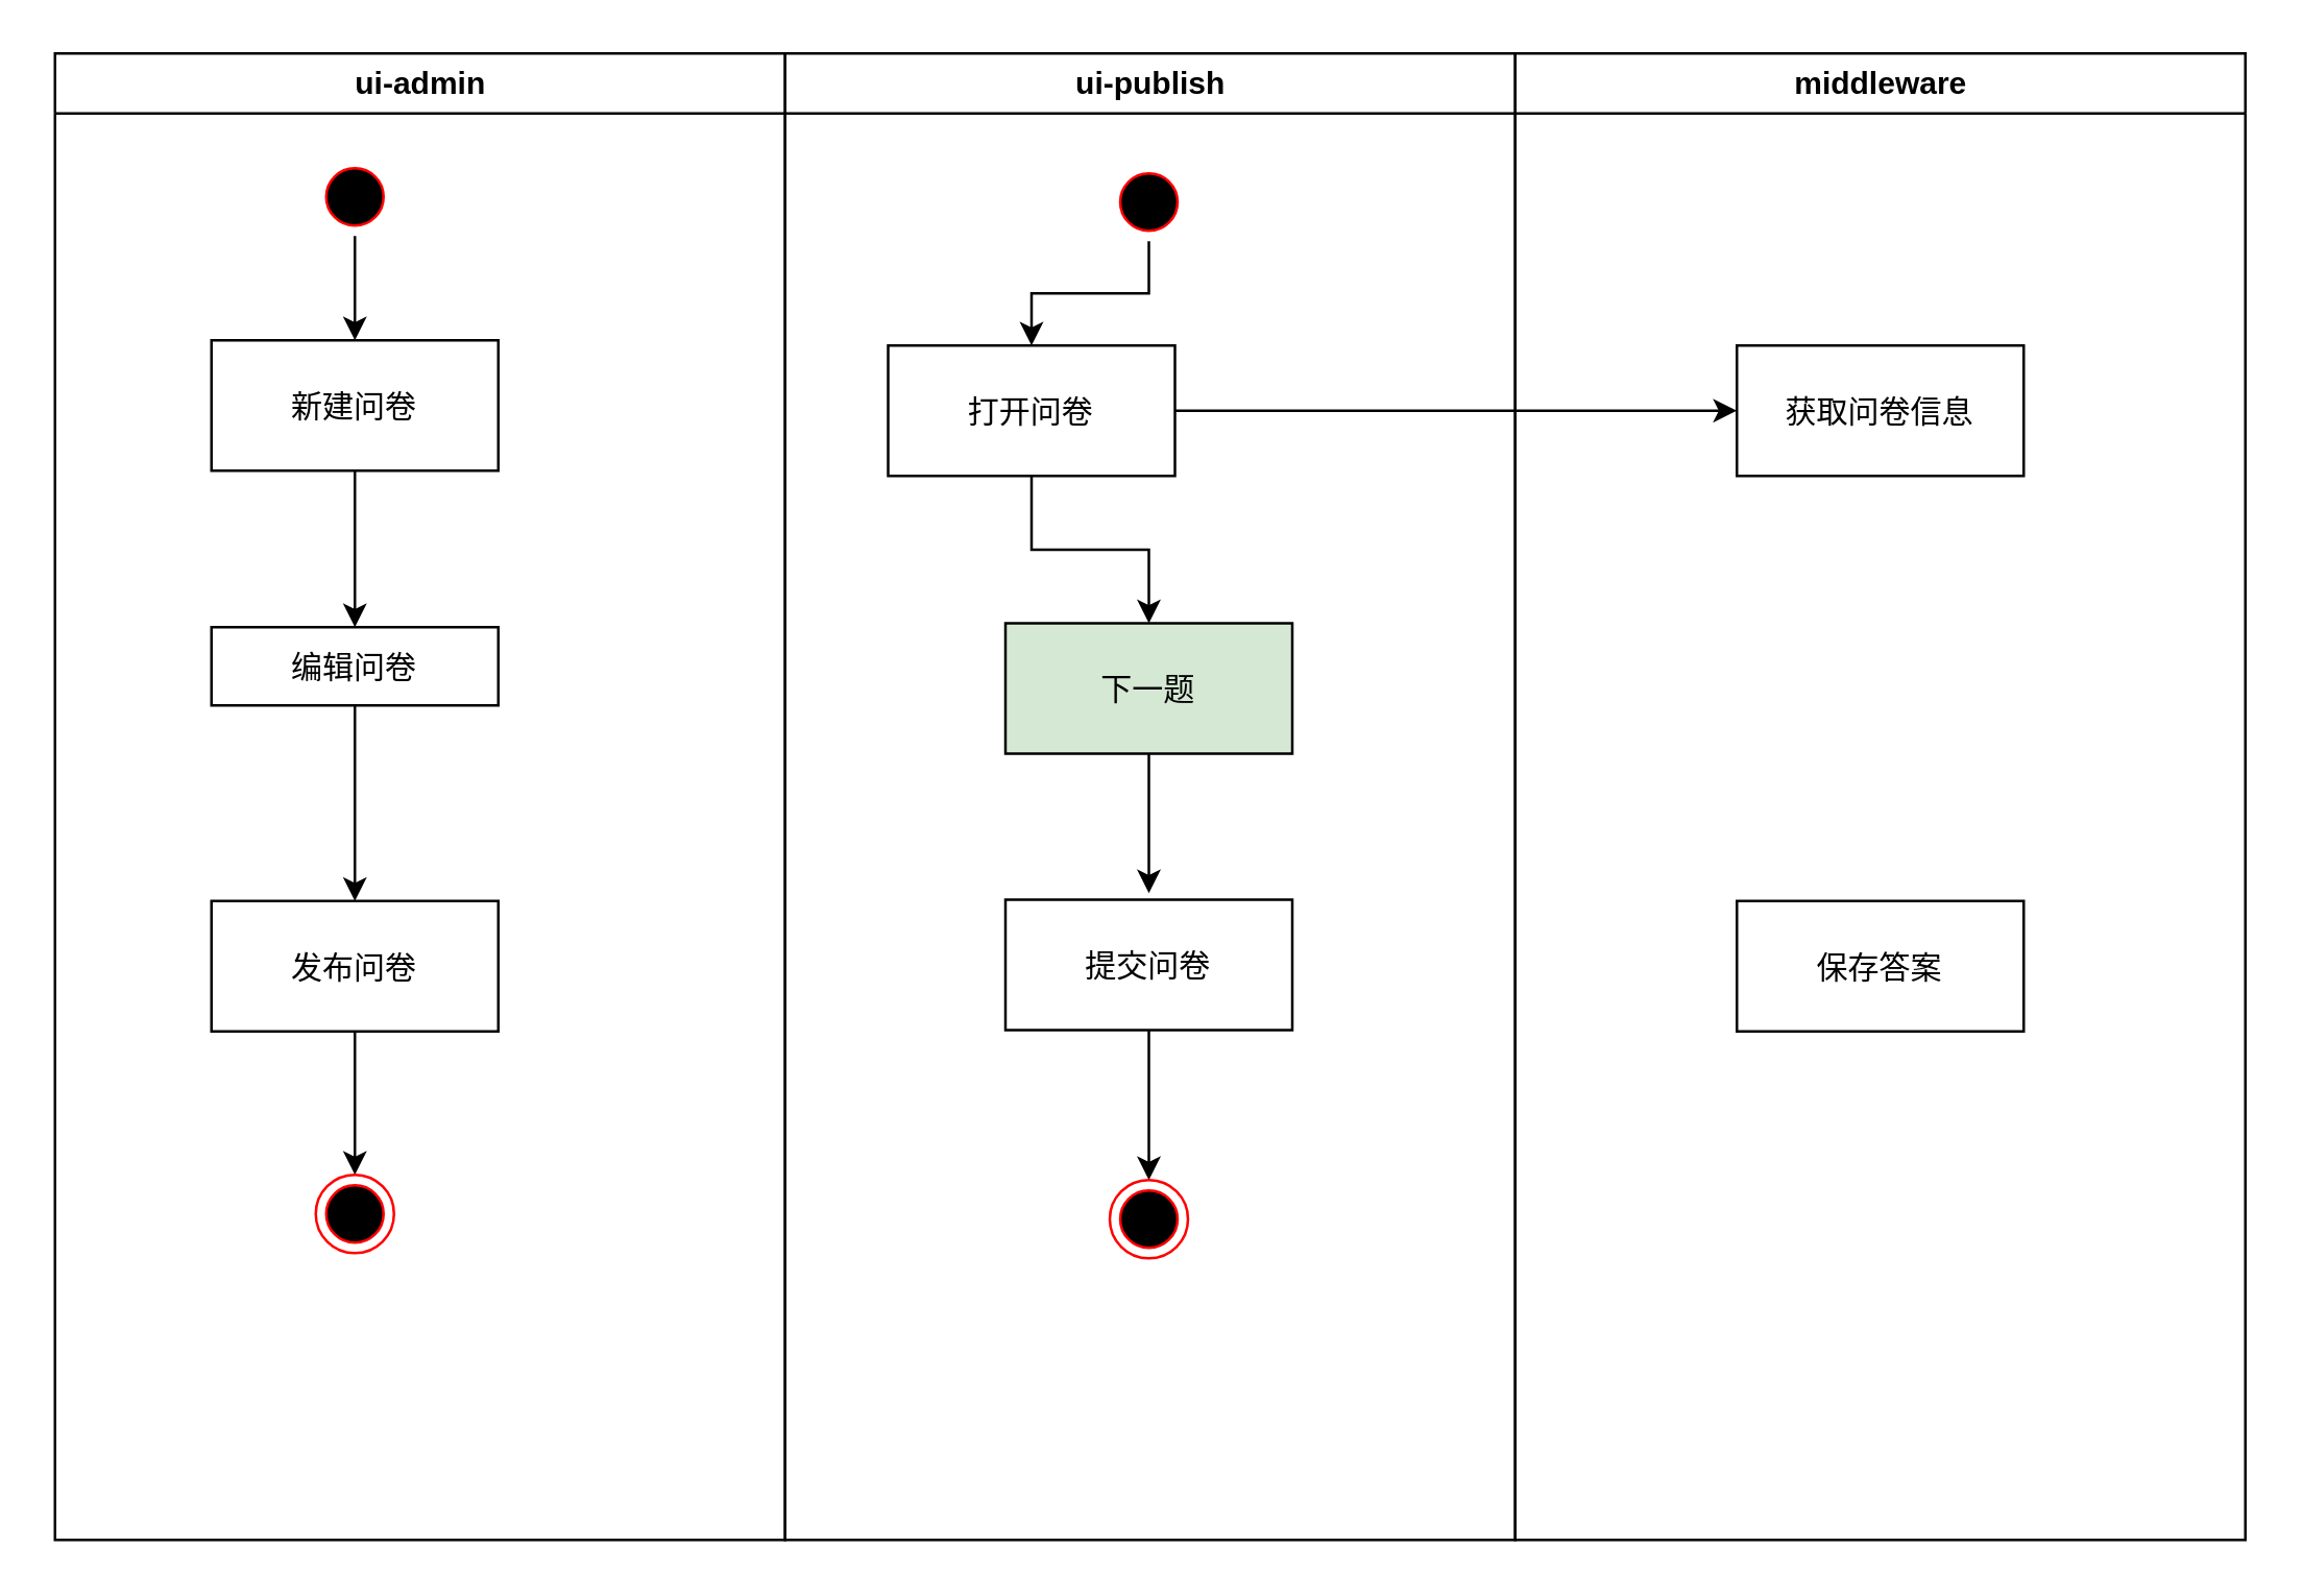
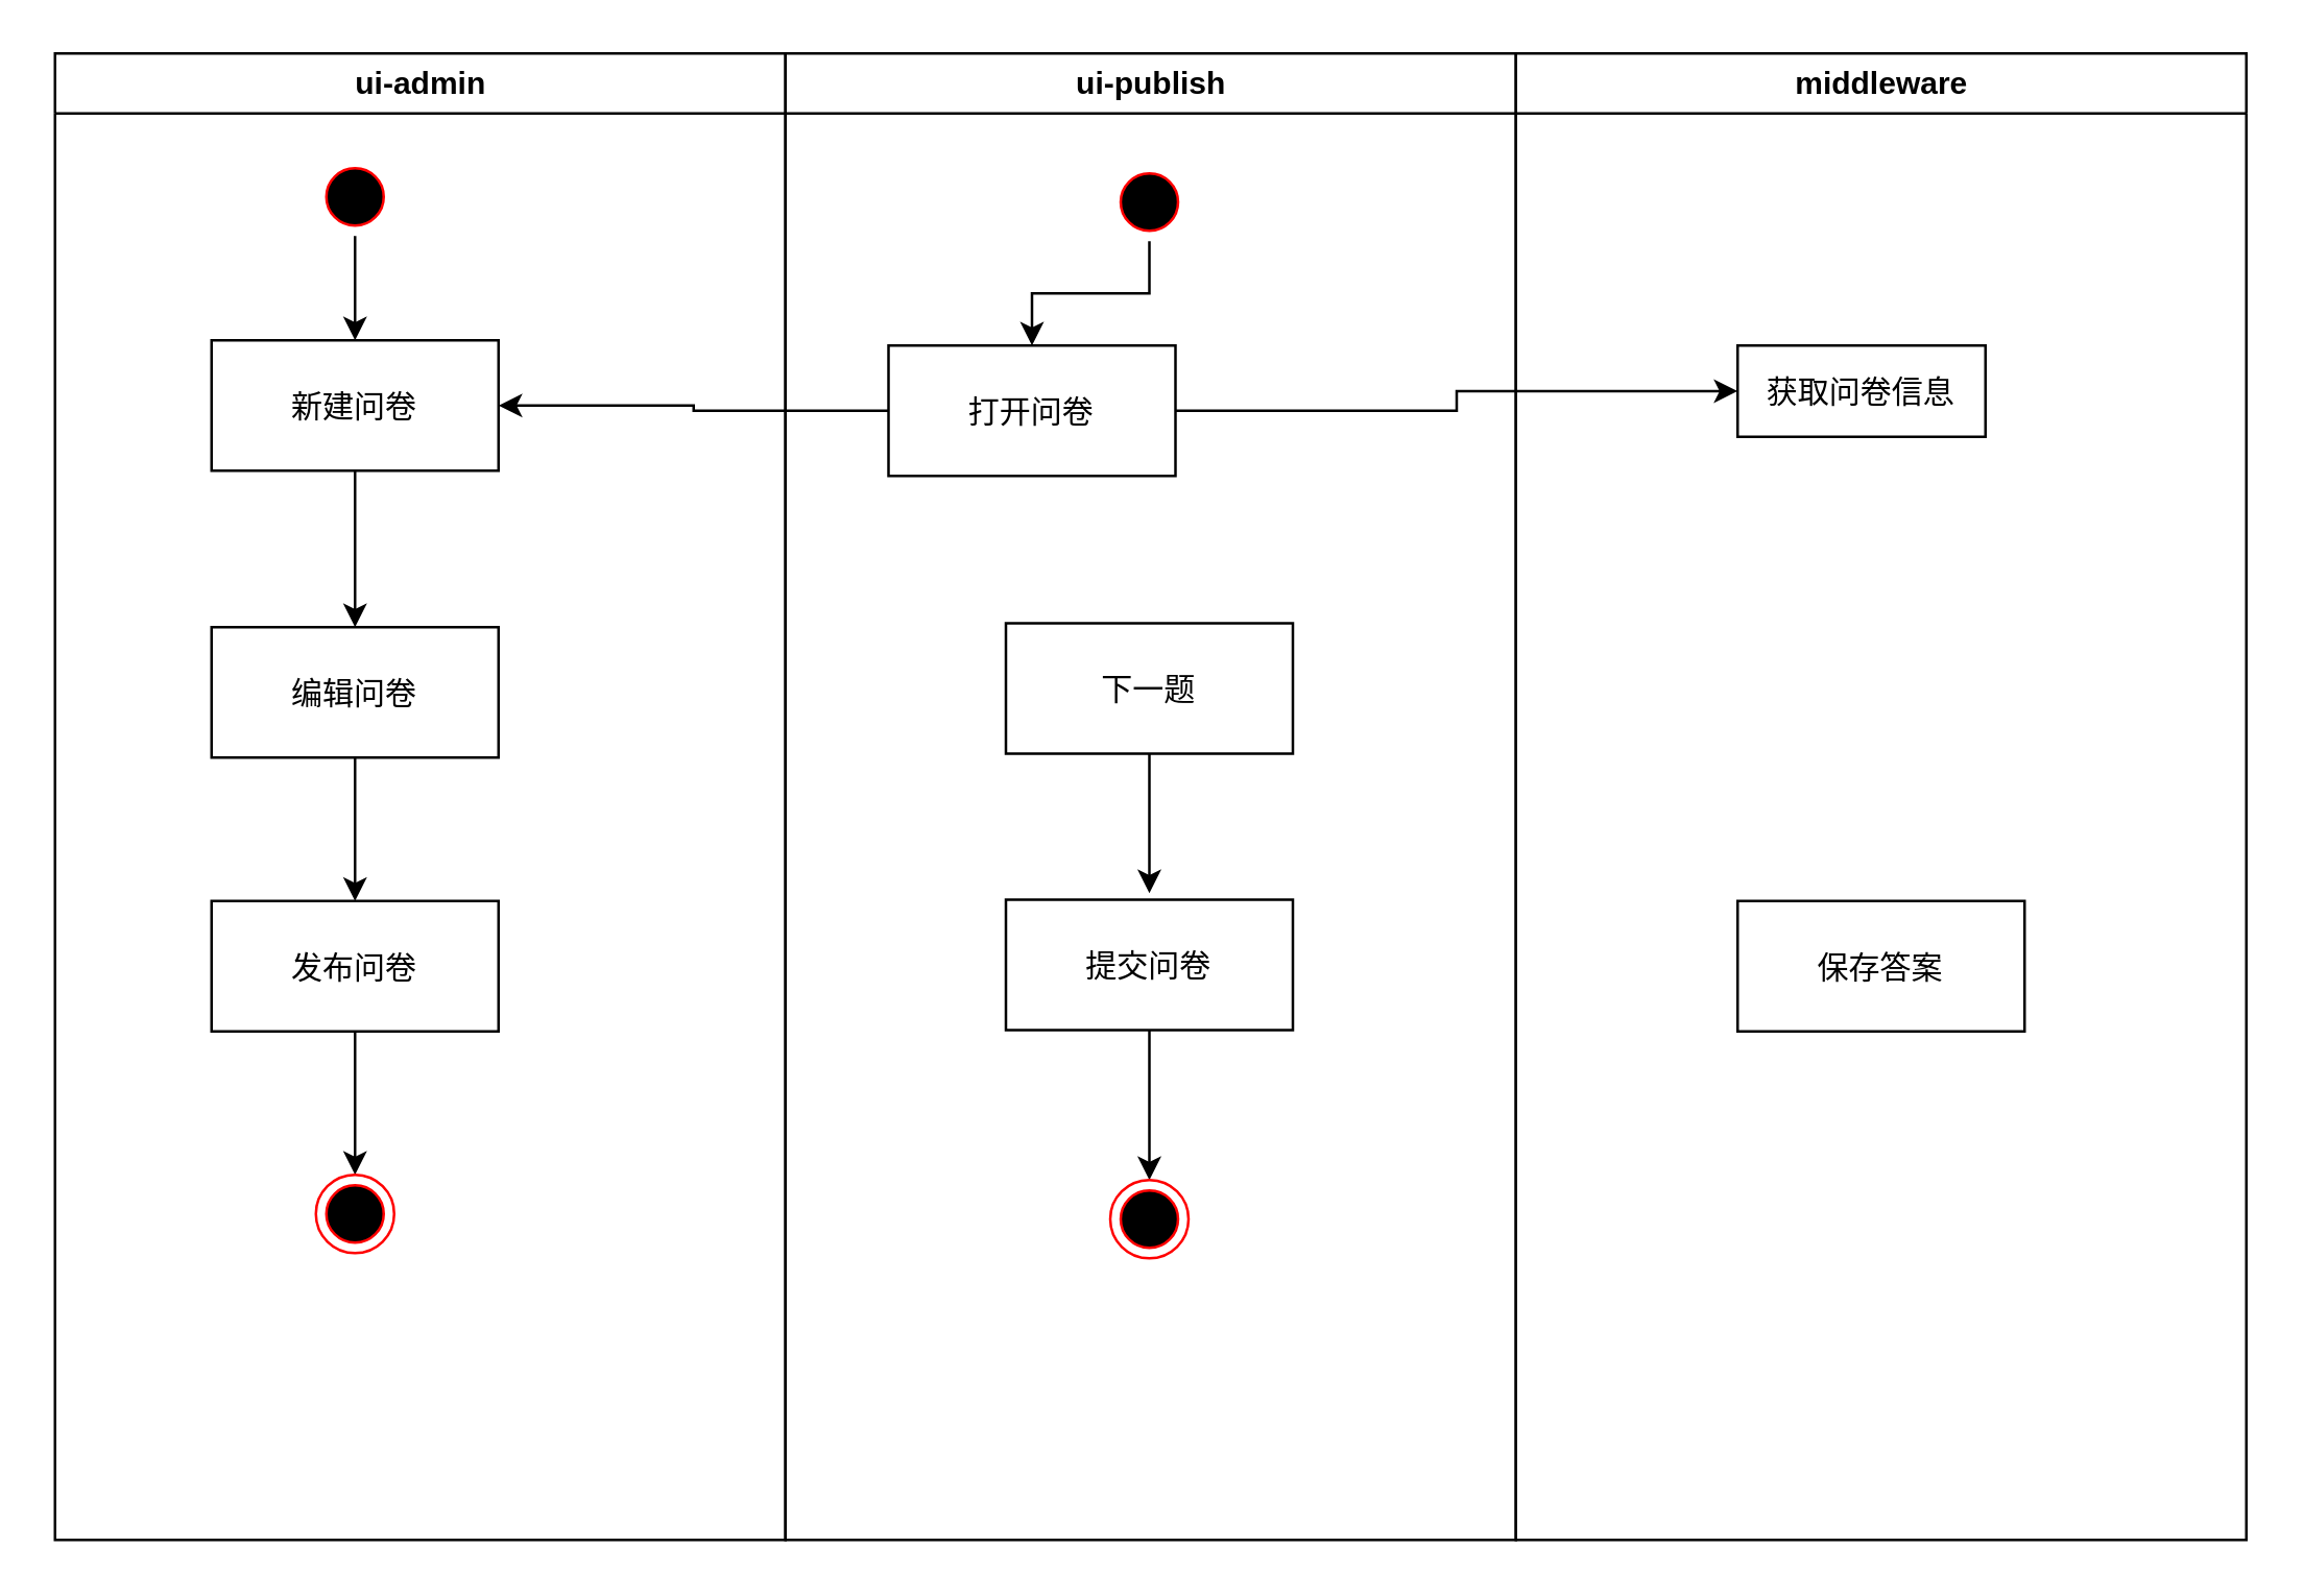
  <mxCell id="0" />
  <mxCell id="1" parent="0" />
  <mxCell id="2" value="ui-admin" style="swimlane;whiteSpace=wrap" parent="1" vertex="1"><mxGeometry x="20.5" y="20" width="280" height="570" as="geometry"><mxRectangle x="164.5" y="128" width="80" height="23" as="alternateBounds" /></mxGeometry></mxCell>
  <mxCell id="3" style="edgeStyle=orthogonalEdgeStyle;rounded=0;orthogonalLoop=1;jettySize=auto;html=1;" edge="1" parent="2" source="4" target="6"><mxGeometry relative="1" as="geometry" /></mxCell>
  <mxCell id="4" value="" style="ellipse;shape=startState;fillColor=#000000;strokeColor=#ff0000;" parent="2" vertex="1"><mxGeometry x="100" y="40" width="30" height="30" as="geometry" /></mxCell>
  <mxCell id="5" style="edgeStyle=orthogonalEdgeStyle;rounded=0;orthogonalLoop=1;jettySize=auto;html=1;" edge="1" parent="2" source="6" target="8"><mxGeometry relative="1" as="geometry" /></mxCell>
  <mxCell id="6" value="新建问卷" style="" parent="2" vertex="1"><mxGeometry x="60" y="110" width="110" height="50" as="geometry" /></mxCell>
  <mxCell id="7" style="edgeStyle=orthogonalEdgeStyle;rounded=0;orthogonalLoop=1;jettySize=auto;html=1;entryX=0.5;entryY=0;entryDx=0;entryDy=0;" edge="1" parent="2" source="8" target="10"><mxGeometry relative="1" as="geometry" /></mxCell>
- <mxCell id="8" value="编辑问卷" style="" parent="2" vertex="1"><mxGeometry x="60" y="220" width="110" height="30" as="geometry" /></mxCell>
+ <mxCell id="8" value="编辑问卷" style="" parent="2" vertex="1"><mxGeometry x="60" y="220" width="110" height="50" as="geometry" /></mxCell>
  <mxCell id="9" style="edgeStyle=orthogonalEdgeStyle;rounded=0;orthogonalLoop=1;jettySize=auto;html=1;entryX=0.5;entryY=0;entryDx=0;entryDy=0;" edge="1" parent="2" source="10" target="11"><mxGeometry relative="1" as="geometry" /></mxCell>
  <mxCell id="10" value="发布问卷" style="" parent="2" vertex="1"><mxGeometry x="60" y="325" width="110" height="50" as="geometry" /></mxCell>
  <mxCell id="11" value="" style="ellipse;shape=endState;fillColor=#000000;strokeColor=#ff0000" vertex="1" parent="2"><mxGeometry x="100" y="430" width="30" height="30" as="geometry" /></mxCell>
  <mxCell id="12" value="ui-publish" style="swimlane;whiteSpace=wrap" parent="1" vertex="1"><mxGeometry x="300.5" y="20" width="280" height="570" as="geometry" /></mxCell>
  <mxCell id="13" style="edgeStyle=orthogonalEdgeStyle;rounded=0;orthogonalLoop=1;jettySize=auto;html=1;entryX=0.5;entryY=0;entryDx=0;entryDy=0;" edge="1" parent="12" source="14" target="16"><mxGeometry relative="1" as="geometry" /></mxCell>
  <mxCell id="14" value="" style="ellipse;shape=startState;fillColor=#000000;strokeColor=#ff0000;" parent="12" vertex="1"><mxGeometry x="124.5" y="42" width="30" height="30" as="geometry" /></mxCell>
- <mxCell id="15" style="edgeStyle=orthogonalEdgeStyle;rounded=0;orthogonalLoop=1;jettySize=auto;html=1;" edge="1" parent="12" source="16" target="17"><mxGeometry relative="1" as="geometry" /></mxCell>
+ <mxCell id="15" style="edgeStyle=orthogonalEdgeStyle;rounded=0;orthogonalLoop=1;jettySize=auto;html=1;" edge="1" parent="12" source="16" target="6"><mxGeometry relative="1" as="geometry" /></mxCell>
  <mxCell id="16" value="打开问卷" style="" parent="12" vertex="1"><mxGeometry x="39.5" y="112" width="110" height="50" as="geometry" /></mxCell>
- <mxCell id="17" value="下一题" style="fillColor=#d5e8d4;" parent="12" vertex="1"><mxGeometry x="84.5" y="218.5" width="110" height="50" as="geometry" /></mxCell>
+ <mxCell id="17" value="下一题" style="" parent="12" vertex="1"><mxGeometry x="84.5" y="218.5" width="110" height="50" as="geometry" /></mxCell>
  <mxCell id="18" style="edgeStyle=orthogonalEdgeStyle;rounded=0;orthogonalLoop=1;jettySize=auto;html=1;exitX=0.5;exitY=1;exitDx=0;exitDy=0;" edge="1" parent="12" source="19" target="20"><mxGeometry relative="1" as="geometry" /></mxCell>
  <mxCell id="19" value="提交问卷" style="" parent="12" vertex="1"><mxGeometry x="84.5" y="324.5" width="110" height="50" as="geometry" /></mxCell>
  <mxCell id="20" value="" style="ellipse;shape=endState;fillColor=#000000;strokeColor=#ff0000" vertex="1" parent="12"><mxGeometry x="124.5" y="432" width="30" height="30" as="geometry" /></mxCell>
  <mxCell id="21" value="middleware" style="swimlane;whiteSpace=wrap" parent="1" vertex="1"><mxGeometry x="580.5" y="20" width="280" height="570" as="geometry" /></mxCell>
- <mxCell id="22" value="获取问卷信息" style="" vertex="1" parent="21"><mxGeometry x="85" y="112" width="110" height="50" as="geometry" /></mxCell>
+ <mxCell id="22" value="获取问卷信息" style="" vertex="1" parent="21"><mxGeometry x="85" y="112" width="95" height="35" as="geometry" /></mxCell>
  <mxCell id="23" value="保存答案" style="" vertex="1" parent="21"><mxGeometry x="85" y="325" width="110" height="50" as="geometry" /></mxCell>
  <mxCell id="24" style="edgeStyle=orthogonalEdgeStyle;rounded=0;orthogonalLoop=1;jettySize=auto;html=1;" edge="1" parent="1" source="17"><mxGeometry relative="1" as="geometry"><mxPoint x="440" y="342" as="targetPoint" /></mxGeometry></mxCell>
  <mxCell id="25" style="edgeStyle=orthogonalEdgeStyle;rounded=0;orthogonalLoop=1;jettySize=auto;html=1;entryX=0;entryY=0.5;entryDx=0;entryDy=0;" edge="1" parent="1" source="16" target="22"><mxGeometry relative="1" as="geometry" /></mxCell>
